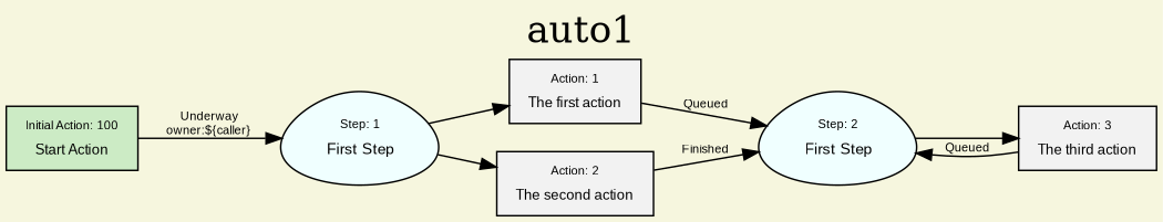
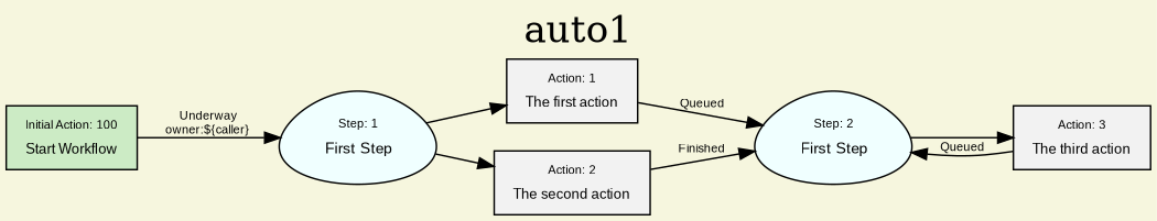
  digraph {
    bgcolor="#f6f6DE"
    fontsize=24
    label=auto1
    labeljust=center
    labelloc=top
    rankdir=LR
    node [color=black fillcolor="#f2f2f2" fontcolor=black fontname=Arial fontsize=9 shape=box style=filled]
    edge [arrowtype=normal fontname=Arial fontsize=8]
-   n1 [fillcolor="#ccebc5" label=<<table border='0'><tr><td><font point-size='8.0'>Initial Action: 100</font></td></tr><tr><td>Start Action</td></tr></table>>]
+   n1 [fillcolor="#ccebc5" label=<<table border='0'><tr><td><font point-size='8.0'>Initial Action: 100</font></td></tr><tr><td>Start Workflow</td></tr></table>>]
    n2 [fillcolor="#f0ffff" fontsize=10 label=<<table border='0'><tr><td><font point-size='8.0'>Step: 1</font></td></tr><tr><td>First Step</td></tr></table>> shape=egg]
    n3 [label=<<table border='0'><tr><td><font point-size='8.0'>Action: 1</font></td></tr><tr><td>The first action</td></tr></table>>]
    n4 [label=<<table border='0'><tr><td><font point-size='8.0'>Action: 2</font></td></tr><tr><td>The second action</td></tr></table>>]
    n5 [fillcolor="#f0ffff" fontsize=10 label=<<table border='0'><tr><td><font point-size='8.0'>Step: 2</font></td></tr><tr><td>First Step</td></tr></table>> shape=egg]
    n6 [label=<<table border='0'><tr><td><font point-size='8.0'>Action: 3</font></td></tr><tr><td>The third action</td></tr></table>>]
    n1 -> n2 [label="Underway\nowner:${caller}"]
    n2 -> n3
    n2 -> n4
    n3 -> n5 [label=Queued]
    n4 -> n5 [label=Finished]
    n5 -> n6
    n6 -> n5 [label=Queued]
  }
